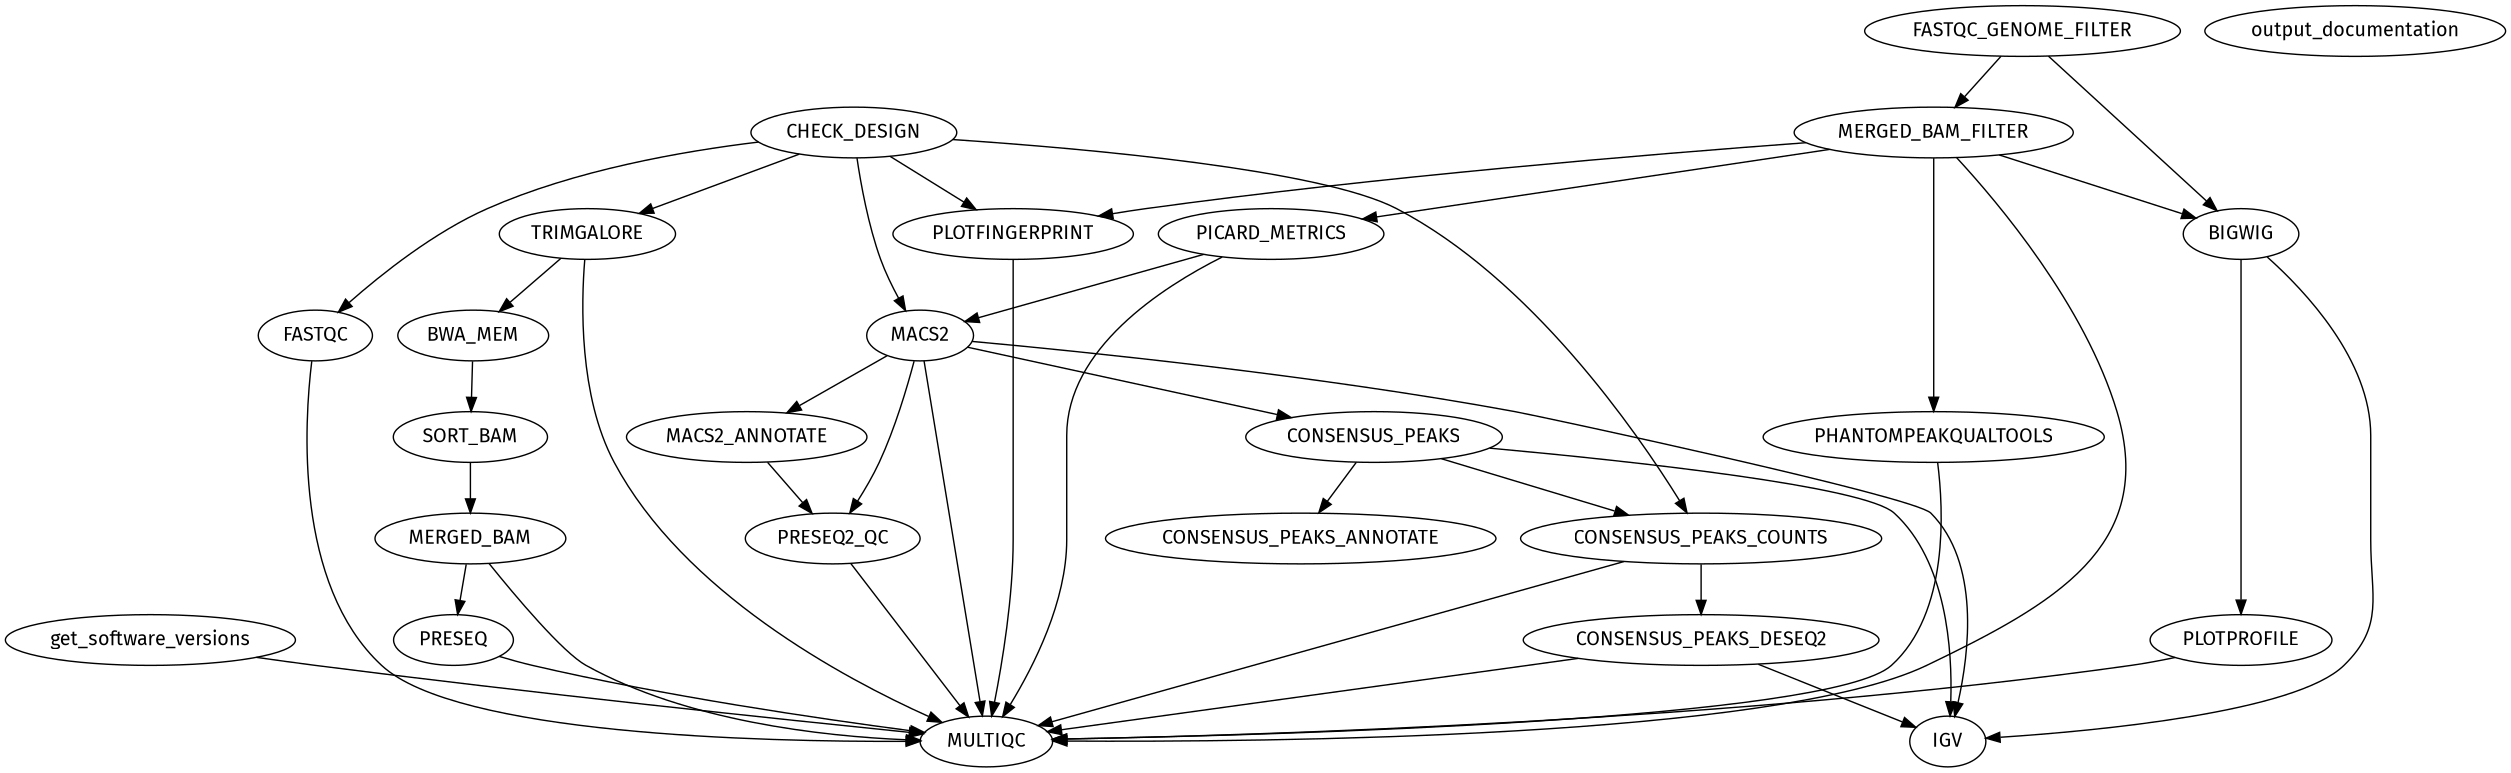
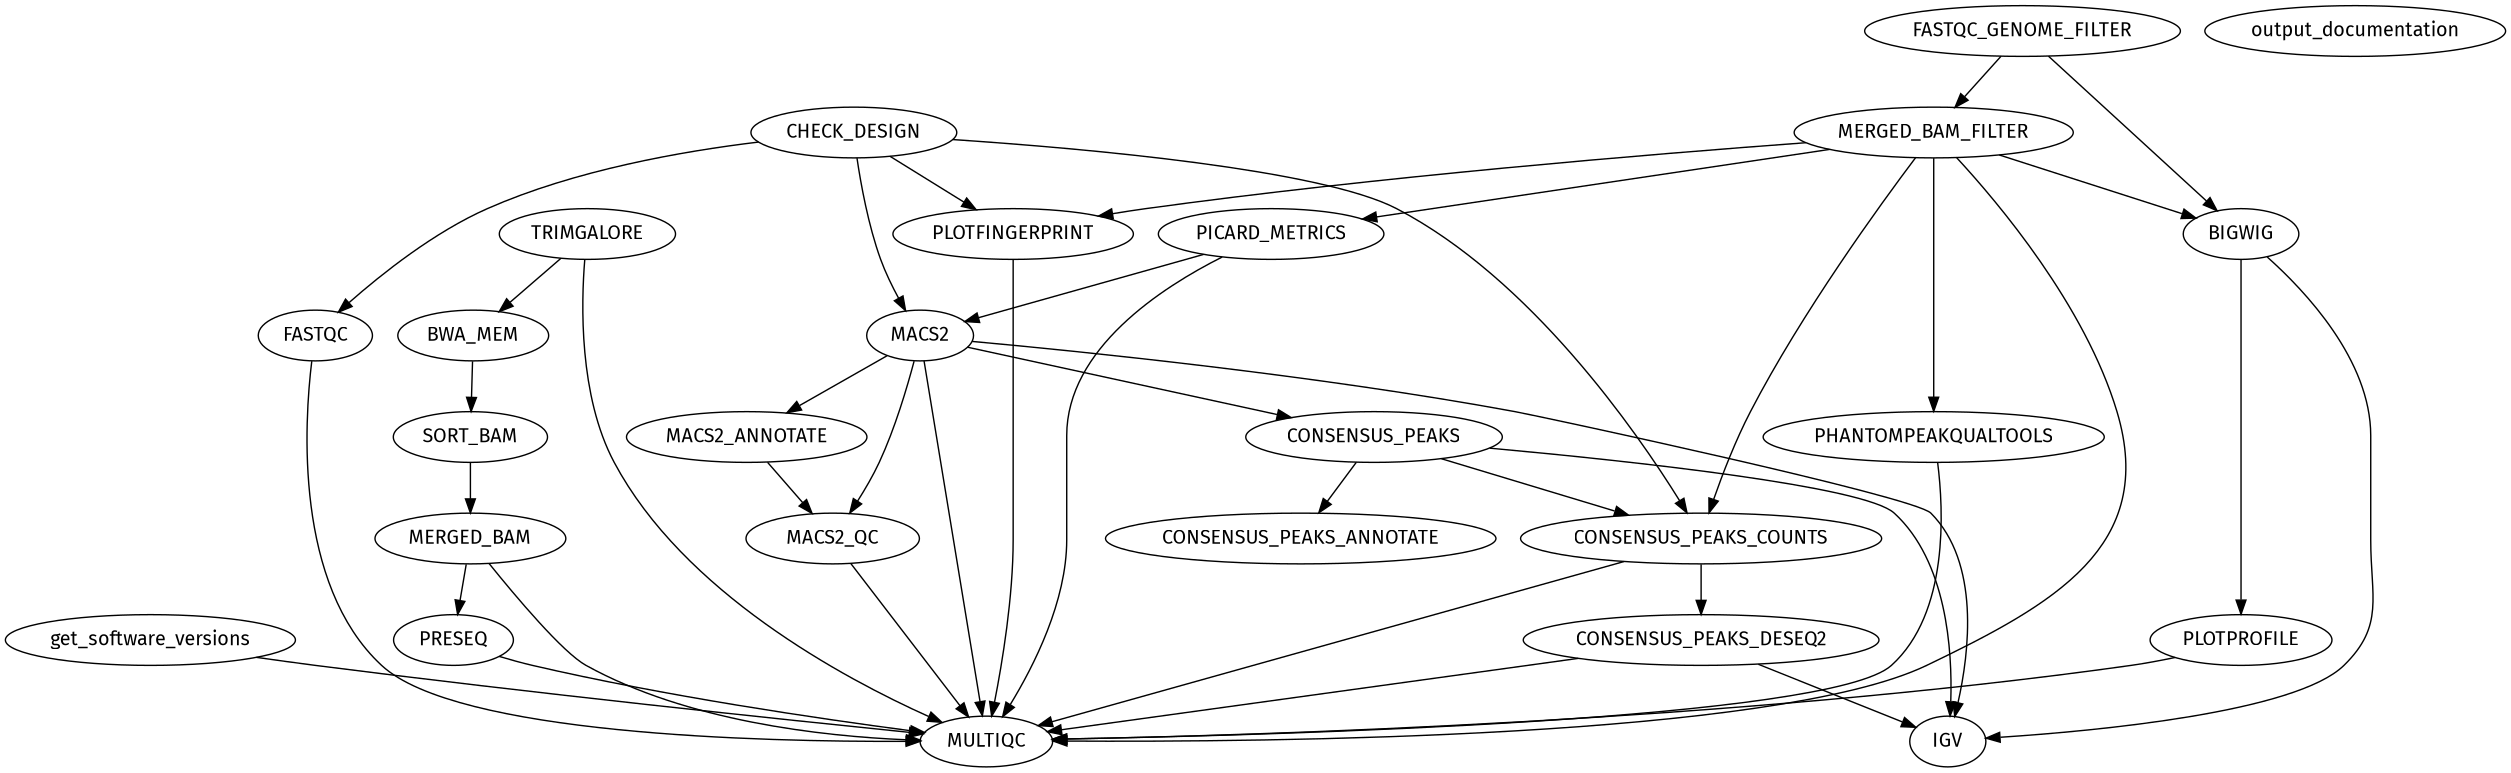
  strict digraph {
    fontname="Fira Sans"
    node [fontname="Fira Sans"]
    edge [fontname="Fira Sans"]
    n1 [label=CHECK_DESIGN]
    n2 [label=TRIMGALORE]
    n3 [label=FASTQC]
    n4 [label=PLOTFINGERPRINT]
    n5 [label=MACS2]
    n6 [label=CONSENSUS_PEAKS_COUNTS]
    n7 [label=BWA_MEM]
    n8 [label=MULTIQC]
    n9 [label=IGV]
    n10 [label=MACS2_ANNOTATE]
-   n11 [label=PRESEQ2_QC]
+   n11 [label=MACS2_QC]
    n12 [label=CONSENSUS_PEAKS]
    n13 [label=CONSENSUS_PEAKS_DESEQ2]
    n14 [label=SORT_BAM]
    n15 [label=CONSENSUS_PEAKS_ANNOTATE]
    n16 [label=MERGED_BAM]
    n17 [label=FASTQC_GENOME_FILTER]
    n18 [label=MERGED_BAM_FILTER]
    n19 [label=BIGWIG]
    n20 [label=PHANTOMPEAKQUALTOOLS]
    n21 [label=PICARD_METRICS]
    n22 [label=PLOTPROFILE]
    n23 [label=PRESEQ]
    n24 [label=get_software_versions]
    n25 [label=output_documentation]
-   n1 -> n2
    n1 -> n3
    n1 -> n4
    n1 -> n5
    n1 -> n6
    n2 -> n7
    n2 -> n8
    n3 -> n8
    n4 -> n8
    n5 -> n8
    n5 -> n9
    n5 -> n10
    n5 -> n11
    n5 -> n12
    n6 -> n8
    n6 -> n13
    n7 -> n14
    n10 -> n11
    n11 -> n8
    n12 -> n6
    n12 -> n9
    n12 -> n15
    n13 -> n8
    n13 -> n9
    n14 -> n16
    n16 -> n8
    n16 -> n23
    n17 -> n18
    n17 -> n19
    n18 -> n4
+   n18 -> n6
    n18 -> n8
    n18 -> n19
    n18 -> n20
    n18 -> n21
    n19 -> n9
    n19 -> n22
    n20 -> n8
    n21 -> n5
    n21 -> n8
    n22 -> n8
    n23 -> n8
    n24 -> n8
  }
